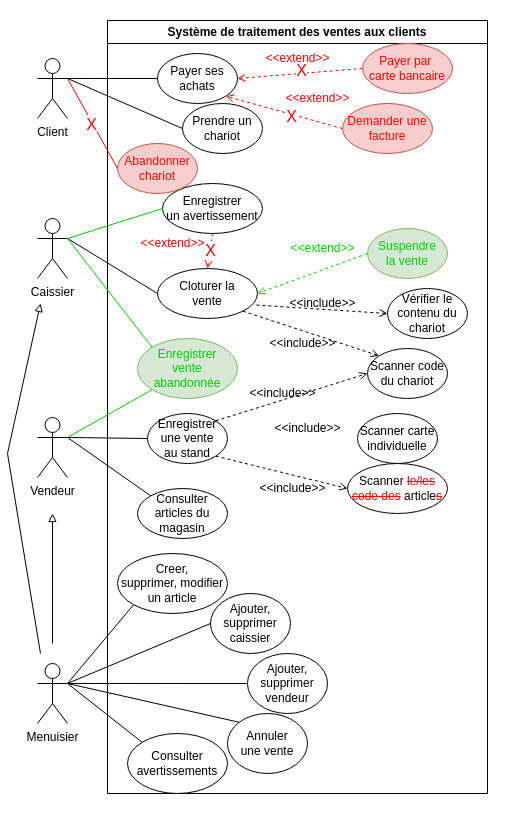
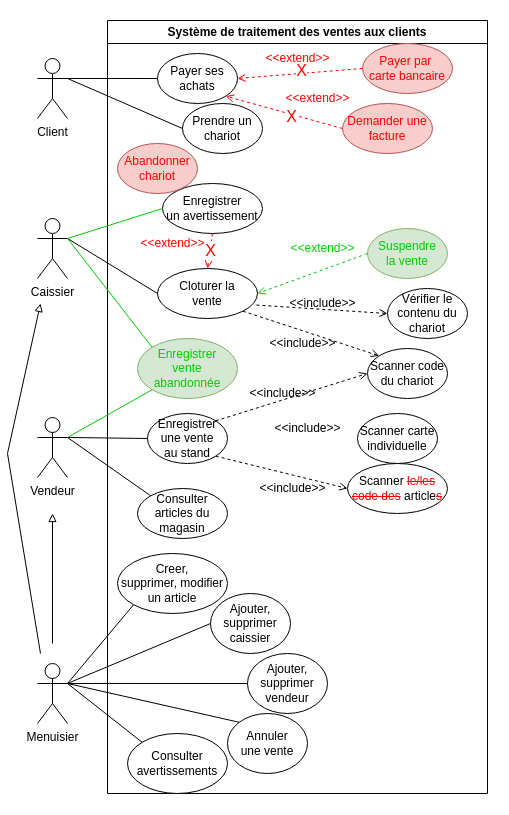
  <mxCell id="0" />
  <mxCell id="1" parent="0" />
  <mxCell id="2" value="Système de traitement des ventes aux clients" style="swimlane;whiteSpace=wrap;html=1;" parent="1" vertex="1"><mxGeometry x="90" y="20" width="380" height="773" as="geometry" /></mxCell>
  <mxCell id="3" value="Enregistrer&lt;br&gt;une vente&lt;br&gt;au stand" style="ellipse;whiteSpace=wrap;html=1;" parent="2" vertex="1"><mxGeometry x="40" y="393" width="80" height="50" as="geometry" /></mxCell>
  <mxCell id="4" value="" style="endArrow=open;dashed=1;html=1;rounded=0;endFill=0;exitX=1;exitY=0;exitDx=0;exitDy=0;entryX=0;entryY=0.5;entryDx=0;entryDy=0;" parent="2" source="3" target="5" edge="1"><mxGeometry width="50" height="50" relative="1" as="geometry"><mxPoint x="350" y="368" as="sourcePoint" /><mxPoint x="160" y="368" as="targetPoint" /></mxGeometry></mxCell>
  <mxCell id="5" value="Scanner code&lt;br&gt;du chariot" style="ellipse;whiteSpace=wrap;html=1;" parent="2" vertex="1"><mxGeometry x="260" y="328" width="80" height="50" as="geometry" /></mxCell>
  <mxCell id="6" value="Scanner carte&lt;br&gt;individuelle" style="ellipse;whiteSpace=wrap;html=1;" parent="2" vertex="1"><mxGeometry x="250" y="393" width="80" height="50" as="geometry" /></mxCell>
  <mxCell id="7" value="Scanner &lt;strike style=&quot;color: rgb(255, 0, 0);&quot;&gt;le/les code des&lt;/strike&gt; article&lt;font color=&quot;#ff0000&quot;&gt;&lt;strike&gt;s&lt;/strike&gt;&lt;/font&gt;" style="ellipse;whiteSpace=wrap;html=1;" parent="2" vertex="1"><mxGeometry x="240" y="443" width="100" height="50" as="geometry" /></mxCell>
  <mxCell id="8" value="" style="endArrow=open;dashed=1;html=1;rounded=0;endFill=0;exitX=1;exitY=1;exitDx=0;exitDy=0;entryX=0;entryY=0.5;entryDx=0;entryDy=0;" parent="2" source="3" target="7" edge="1"><mxGeometry width="50" height="50" relative="1" as="geometry"><mxPoint x="130" y="428" as="sourcePoint" /><mxPoint x="190" y="428" as="targetPoint" /></mxGeometry></mxCell>
  <mxCell id="9" value="Cloturer la&lt;br&gt;vente" style="ellipse;whiteSpace=wrap;html=1;" parent="2" vertex="1"><mxGeometry x="50" y="248" width="100" height="50" as="geometry" /></mxCell>
  <mxCell id="10" value="&amp;lt;&amp;lt;include&amp;gt;&amp;gt;" style="text;html=1;align=center;verticalAlign=middle;resizable=0;points=[];autosize=1;strokeColor=none;fillColor=none;" parent="2" vertex="1"><mxGeometry x="130" y="358" width="90" height="30" as="geometry" /></mxCell>
  <mxCell id="11" value="&amp;lt;&amp;lt;include&amp;gt;&amp;gt;" style="text;html=1;align=center;verticalAlign=middle;resizable=0;points=[];autosize=1;strokeColor=none;fillColor=none;" parent="2" vertex="1"><mxGeometry x="155" y="393" width="90" height="30" as="geometry" /></mxCell>
  <mxCell id="12" value="&amp;lt;&amp;lt;include&amp;gt;&amp;gt;" style="text;html=1;align=center;verticalAlign=middle;resizable=0;points=[];autosize=1;strokeColor=none;fillColor=none;" parent="2" vertex="1"><mxGeometry x="140" y="453" width="90" height="30" as="geometry" /></mxCell>
  <mxCell id="13" value="&amp;lt;&amp;lt;include&amp;gt;&amp;gt;" style="text;html=1;align=center;verticalAlign=middle;resizable=0;points=[];autosize=1;strokeColor=none;fillColor=none;" parent="2" vertex="1"><mxGeometry x="150" y="308" width="90" height="30" as="geometry" /></mxCell>
  <mxCell id="14" value="" style="endArrow=open;dashed=1;html=1;rounded=0;endFill=0;exitX=1;exitY=1;exitDx=0;exitDy=0;entryX=0;entryY=0;entryDx=0;entryDy=0;" parent="2" source="9" target="5" edge="1"><mxGeometry width="50" height="50" relative="1" as="geometry"><mxPoint x="118" y="410" as="sourcePoint" /><mxPoint x="170" y="363" as="targetPoint" /></mxGeometry></mxCell>
  <mxCell id="15" value="&lt;font color=&quot;#00cc00&quot;&gt;Suspendre&lt;br&gt;la vente&lt;/font&gt;" style="ellipse;whiteSpace=wrap;html=1;fillColor=#d5e8d4;strokeColor=#82b366;" parent="2" vertex="1"><mxGeometry x="260" y="208" width="80" height="50" as="geometry" /></mxCell>
  <mxCell id="16" value="" style="endArrow=open;dashed=1;html=1;rounded=0;endFill=0;exitX=0;exitY=0.5;exitDx=0;exitDy=0;entryX=1;entryY=0.5;entryDx=0;entryDy=0;strokeColor=#00CC00;" parent="2" source="15" target="9" edge="1"><mxGeometry width="50" height="50" relative="1" as="geometry"><mxPoint x="182" y="345" as="sourcePoint" /><mxPoint x="128" y="301" as="targetPoint" /></mxGeometry></mxCell>
  <mxCell id="17" value="&lt;font color=&quot;#00cc00&quot;&gt;&amp;lt;&amp;lt;extend&amp;gt;&amp;gt;&lt;/font&gt;" style="text;html=1;align=center;verticalAlign=middle;resizable=0;points=[];autosize=1;strokeColor=none;fillColor=none;" parent="2" vertex="1"><mxGeometry x="170" y="213" width="90" height="30" as="geometry" /></mxCell>
  <mxCell id="18" value="Vérifier le&lt;br&gt;contenu du&lt;br&gt;chariot" style="ellipse;whiteSpace=wrap;html=1;" parent="2" vertex="1"><mxGeometry x="280" y="268" width="80" height="50" as="geometry" /></mxCell>
  <mxCell id="19" value="&amp;lt;&amp;lt;include&amp;gt;&amp;gt;" style="text;html=1;align=center;verticalAlign=middle;resizable=0;points=[];autosize=1;strokeColor=none;fillColor=none;" parent="2" vertex="1"><mxGeometry x="170" y="268" width="90" height="30" as="geometry" /></mxCell>
  <mxCell id="20" value="" style="endArrow=open;dashed=1;html=1;rounded=0;endFill=0;exitX=0.989;exitY=0.731;exitDx=0;exitDy=0;entryX=0;entryY=0.5;entryDx=0;entryDy=0;exitPerimeter=0;" parent="2" source="9" target="18" edge="1"><mxGeometry width="50" height="50" relative="1" as="geometry"><mxPoint x="140" y="283" as="sourcePoint" /><mxPoint x="210" y="243" as="targetPoint" /></mxGeometry></mxCell>
  <mxCell id="21" style="edgeStyle=orthogonalEdgeStyle;rounded=0;orthogonalLoop=1;jettySize=auto;html=1;exitX=0.5;exitY=1;exitDx=0;exitDy=0;" parent="2" source="18" target="18" edge="1"><mxGeometry relative="1" as="geometry" /></mxCell>
  <mxCell id="22" value="Ajouter, supprimer&lt;br&gt;caissier" style="ellipse;whiteSpace=wrap;html=1;" parent="2" vertex="1"><mxGeometry x="103" y="573" width="80" height="60" as="geometry" /></mxCell>
  <mxCell id="23" value="Creer, &lt;br&gt;supprimer, modifier &lt;br&gt;un article" style="ellipse;whiteSpace=wrap;html=1;" parent="2" vertex="1"><mxGeometry x="10" y="533" width="110" height="60" as="geometry" /></mxCell>
  <mxCell id="24" value="Ajouter,&lt;br&gt;supprimer&lt;br&gt;vendeur" style="ellipse;whiteSpace=wrap;html=1;" parent="2" vertex="1"><mxGeometry x="140" y="633" width="80" height="60" as="geometry" /></mxCell>
  <mxCell id="25" value="Consulter&lt;br&gt;avertissements" style="ellipse;whiteSpace=wrap;html=1;" parent="2" vertex="1"><mxGeometry x="20" y="713" width="100" height="60" as="geometry" /></mxCell>
  <mxCell id="26" value="Annuler&lt;br&gt;une vente" style="ellipse;whiteSpace=wrap;html=1;" parent="2" vertex="1"><mxGeometry x="120" y="693" width="80" height="60" as="geometry" /></mxCell>
  <mxCell id="27" value="Consulter articles du&lt;br&gt;magasin" style="ellipse;whiteSpace=wrap;html=1;" parent="2" vertex="1"><mxGeometry x="30" y="468" width="90" height="50" as="geometry" /></mxCell>
  <mxCell id="28" value="&lt;font color=&quot;#00cc00&quot;&gt;Enregistrer&lt;br&gt;vente&lt;br&gt;abandonnée&lt;/font&gt;" style="ellipse;whiteSpace=wrap;html=1;fillColor=#d5e8d4;strokeColor=#82b366;" parent="2" vertex="1"><mxGeometry x="30" y="318" width="100" height="60" as="geometry" /></mxCell>
  <mxCell id="29" value="Enregistrer&lt;br&gt;un avertissement" style="ellipse;whiteSpace=wrap;html=1;" parent="2" vertex="1"><mxGeometry x="55" y="163" width="100" height="50" as="geometry" /></mxCell>
  <mxCell id="30" value="" style="endArrow=block;html=1;rounded=0;endFill=0;" parent="2" edge="1"><mxGeometry width="50" height="50" relative="1" as="geometry"><mxPoint x="-55" y="623" as="sourcePoint" /><mxPoint x="-55" y="493" as="targetPoint" /></mxGeometry></mxCell>
  <mxCell id="31" value="" style="endArrow=block;html=1;rounded=0;endFill=0;" parent="2" edge="1"><mxGeometry width="50" height="50" relative="1" as="geometry"><mxPoint x="-67" y="633" as="sourcePoint" /><mxPoint x="-67" y="283" as="targetPoint" /><Array as="points"><mxPoint x="-100" y="433" /></Array></mxGeometry></mxCell>
  <mxCell id="32" value="Payer ses&lt;br&gt;achats" style="ellipse;whiteSpace=wrap;html=1;" parent="2" vertex="1"><mxGeometry x="50" y="33" width="80" height="50" as="geometry" /></mxCell>
  <mxCell id="33" value="Prendre un&lt;br&gt;chariot" style="ellipse;whiteSpace=wrap;html=1;" parent="2" vertex="1"><mxGeometry x="75" y="83" width="80" height="50" as="geometry" /></mxCell>
  <mxCell id="34" value="Payer par&amp;nbsp;&lt;br&gt;carte bancaire" style="ellipse;whiteSpace=wrap;html=1;fillColor=#f8cecc;strokeColor=#b85450;fontColor=#FF0000;" parent="2" vertex="1"><mxGeometry x="255" y="23" width="90" height="50" as="geometry" /></mxCell>
  <mxCell id="35" value="Demander une&lt;br&gt;facture" style="ellipse;whiteSpace=wrap;html=1;fillColor=#f8cecc;strokeColor=#b85450;fontColor=#FF0000;" parent="2" vertex="1"><mxGeometry x="235" y="83" width="90" height="50" as="geometry" /></mxCell>
  <mxCell id="36" value="" style="endArrow=open;dashed=1;html=1;rounded=0;endFill=0;exitX=0;exitY=0.5;exitDx=0;exitDy=0;entryX=1;entryY=1;entryDx=0;entryDy=0;strokeColor=#FF0000;" parent="2" source="35" target="32" edge="1"><mxGeometry width="50" height="50" relative="1" as="geometry"><mxPoint x="139" y="295" as="sourcePoint" /><mxPoint x="290" y="303" as="targetPoint" /></mxGeometry></mxCell>
  <mxCell id="37" value="&lt;font color=&quot;#ff0000&quot; style=&quot;font-size: 16px;&quot;&gt;X&lt;/font&gt;" style="edgeLabel;html=1;align=center;verticalAlign=middle;resizable=0;points=[];" parent="36" vertex="1" connectable="0"><mxGeometry x="-0.13" y="2" relative="1" as="geometry"><mxPoint as="offset" /></mxGeometry></mxCell>
  <mxCell id="38" value="" style="endArrow=open;dashed=1;html=1;rounded=0;endFill=0;exitX=0;exitY=0.5;exitDx=0;exitDy=0;entryX=1;entryY=0.5;entryDx=0;entryDy=0;strokeColor=#FF0000;" parent="2" source="34" target="32" edge="1"><mxGeometry width="50" height="50" relative="1" as="geometry"><mxPoint x="193" y="148" as="sourcePoint" /><mxPoint x="140" y="68" as="targetPoint" /></mxGeometry></mxCell>
  <mxCell id="39" value="&lt;font color=&quot;#ff0000&quot; style=&quot;font-size: 16px;&quot;&gt;X&lt;/font&gt;" style="edgeLabel;html=1;align=center;verticalAlign=middle;resizable=0;points=[];" parent="38" vertex="1" connectable="0"><mxGeometry x="-0.029" y="-3" relative="1" as="geometry"><mxPoint as="offset" /></mxGeometry></mxCell>
  <mxCell id="40" value="&lt;font color=&quot;#ff0000&quot;&gt;&amp;lt;&amp;lt;extend&amp;gt;&amp;gt;&lt;/font&gt;" style="text;html=1;align=center;verticalAlign=middle;resizable=0;points=[];autosize=1;strokeColor=none;fillColor=none;" parent="2" vertex="1"><mxGeometry x="145" y="23" width="90" height="30" as="geometry" /></mxCell>
  <mxCell id="41" value="&lt;font color=&quot;#ff0000&quot;&gt;&amp;lt;&amp;lt;extend&amp;gt;&amp;gt;&lt;/font&gt;" style="text;html=1;align=center;verticalAlign=middle;resizable=0;points=[];autosize=1;strokeColor=none;fillColor=none;" parent="2" vertex="1"><mxGeometry x="165" y="63" width="90" height="30" as="geometry" /></mxCell>
  <mxCell id="42" value="&lt;font color=&quot;#ff0000&quot;&gt;Abandonner&lt;br&gt;chariot&lt;/font&gt;" style="ellipse;whiteSpace=wrap;html=1;fillColor=#f8cecc;strokeColor=#b85450;" parent="2" vertex="1"><mxGeometry x="10" y="123" width="80" height="50" as="geometry" /></mxCell>
  <mxCell id="43" value="" style="endArrow=open;dashed=1;html=1;rounded=0;endFill=0;exitX=0.5;exitY=1;exitDx=0;exitDy=0;entryX=0.5;entryY=0;entryDx=0;entryDy=0;strokeColor=#FF0000;" parent="2" source="29" target="9" edge="1"><mxGeometry width="50" height="50" relative="1" as="geometry"><mxPoint x="270" y="243" as="sourcePoint" /><mxPoint x="140" y="283" as="targetPoint" /></mxGeometry></mxCell>
  <mxCell id="44" value="&lt;font color=&quot;#ff0000&quot; style=&quot;font-size: 16px;&quot;&gt;X&lt;/font&gt;" style="edgeLabel;html=1;align=center;verticalAlign=middle;resizable=0;points=[];" parent="43" vertex="1" connectable="0"><mxGeometry x="-0.028" relative="1" as="geometry"><mxPoint as="offset" /></mxGeometry></mxCell>
  <mxCell id="45" value="&lt;font color=&quot;#ff0000&quot;&gt;&amp;lt;&amp;lt;extend&amp;gt;&amp;gt;&lt;/font&gt;" style="text;html=1;align=center;verticalAlign=middle;resizable=0;points=[];autosize=1;strokeColor=none;fillColor=none;" parent="2" vertex="1"><mxGeometry x="20" y="208" width="90" height="30" as="geometry" /></mxCell>
  <mxCell id="46" value="Client" style="shape=umlActor;verticalLabelPosition=bottom;verticalAlign=top;html=1;outlineConnect=0;" parent="1" vertex="1"><mxGeometry x="20" y="58" width="30" height="60" as="geometry" /></mxCell>
  <mxCell id="47" value="" style="endArrow=none;html=1;rounded=0;exitX=1;exitY=0.333;exitDx=0;exitDy=0;exitPerimeter=0;entryX=0;entryY=0.5;entryDx=0;entryDy=0;" parent="1" source="46" target="32" edge="1"><mxGeometry width="50" height="50" relative="1" as="geometry"><mxPoint x="20" y="493" as="sourcePoint" /><mxPoint x="140" y="493" as="targetPoint" /></mxGeometry></mxCell>
  <mxCell id="48" value="" style="endArrow=none;html=1;rounded=0;entryX=0;entryY=0.5;entryDx=0;entryDy=0;exitX=1;exitY=0.333;exitDx=0;exitDy=0;exitPerimeter=0;" parent="1" source="46" target="33" edge="1"><mxGeometry width="50" height="50" relative="1" as="geometry"><mxPoint x="30" y="63" as="sourcePoint" /><mxPoint x="150" y="53" as="targetPoint" /></mxGeometry></mxCell>
  <mxCell id="49" value="Caissier" style="shape=umlActor;verticalLabelPosition=bottom;verticalAlign=top;html=1;outlineConnect=0;" parent="1" vertex="1"><mxGeometry x="20" y="218" width="30" height="60" as="geometry" /></mxCell>
  <mxCell id="50" value="" style="endArrow=none;html=1;rounded=0;exitX=1;exitY=0.333;exitDx=0;exitDy=0;exitPerimeter=0;entryX=0;entryY=0.5;entryDx=0;entryDy=0;" parent="1" source="49" target="9" edge="1"><mxGeometry width="50" height="50" relative="1" as="geometry"><mxPoint x="20" y="8" as="sourcePoint" /><mxPoint x="150" y="8" as="targetPoint" /></mxGeometry></mxCell>
  <mxCell id="51" value="" style="endArrow=none;html=1;rounded=0;exitX=1;exitY=0.333;exitDx=0;exitDy=0;exitPerimeter=0;entryX=0;entryY=0;entryDx=0;entryDy=0;strokeColor=#00CC00;" parent="1" source="49" target="28" edge="1"><mxGeometry width="50" height="50" relative="1" as="geometry"><mxPoint x="20" y="448" as="sourcePoint" /><mxPoint x="140" y="448" as="targetPoint" /></mxGeometry></mxCell>
  <mxCell id="52" value="" style="endArrow=none;html=1;rounded=0;exitX=1;exitY=0.333;exitDx=0;exitDy=0;exitPerimeter=0;entryX=0;entryY=0.5;entryDx=0;entryDy=0;fontColor=default;labelBackgroundColor=none;strokeColor=#00CC00;" parent="1" source="49" target="29" edge="1"><mxGeometry width="50" height="50" relative="1" as="geometry"><mxPoint x="20" y="248" as="sourcePoint" /><mxPoint x="150" y="303" as="targetPoint" /></mxGeometry></mxCell>
  <mxCell id="53" value="Vendeur" style="shape=umlActor;verticalLabelPosition=bottom;verticalAlign=top;html=1;outlineConnect=0;" parent="1" vertex="1"><mxGeometry x="20" y="417" width="30" height="60" as="geometry" /></mxCell>
  <mxCell id="54" value="" style="endArrow=none;html=1;rounded=0;exitX=1;exitY=0.333;exitDx=0;exitDy=0;exitPerimeter=0;entryX=0;entryY=0.5;entryDx=0;entryDy=0;" parent="1" source="53" target="3" edge="1"><mxGeometry width="50" height="50" relative="1" as="geometry"><mxPoint x="20" y="183" as="sourcePoint" /><mxPoint x="130" y="438" as="targetPoint" /></mxGeometry></mxCell>
  <mxCell id="55" value="" style="endArrow=none;html=1;rounded=0;exitX=1;exitY=0.333;exitDx=0;exitDy=0;exitPerimeter=0;entryX=0;entryY=0;entryDx=0;entryDy=0;" parent="1" source="53" target="27" edge="1"><mxGeometry width="50" height="50" relative="1" as="geometry"><mxPoint x="20" y="448" as="sourcePoint" /><mxPoint x="120" y="488" as="targetPoint" /></mxGeometry></mxCell>
  <mxCell id="56" value="" style="endArrow=none;html=1;rounded=0;entryX=0;entryY=1;entryDx=0;entryDy=0;exitX=1;exitY=0.333;exitDx=0;exitDy=0;exitPerimeter=0;strokeColor=#00CC00;" parent="1" source="53" target="28" edge="1"><mxGeometry width="50" height="50" relative="1" as="geometry"><mxPoint x="30" y="418" as="sourcePoint" /><mxPoint x="145" y="357" as="targetPoint" /></mxGeometry></mxCell>
  <mxCell id="57" value="Menuisier" style="shape=umlActor;verticalLabelPosition=bottom;verticalAlign=top;html=1;outlineConnect=0;" parent="1" vertex="1"><mxGeometry x="20" y="663" width="30" height="60" as="geometry" /></mxCell>
  <mxCell id="58" value="" style="endArrow=none;html=1;rounded=0;exitX=1;exitY=0.333;exitDx=0;exitDy=0;exitPerimeter=0;entryX=0;entryY=1;entryDx=0;entryDy=0;" parent="1" source="57" target="23" edge="1"><mxGeometry width="50" height="50" relative="1" as="geometry"><mxPoint x="60" y="598" as="sourcePoint" /><mxPoint x="110" y="548" as="targetPoint" /></mxGeometry></mxCell>
  <mxCell id="59" value="" style="endArrow=none;html=1;rounded=0;exitX=1;exitY=0.333;exitDx=0;exitDy=0;exitPerimeter=0;entryX=0;entryY=0.5;entryDx=0;entryDy=0;" parent="1" source="57" target="22" edge="1"><mxGeometry width="50" height="50" relative="1" as="geometry"><mxPoint x="20" y="588" as="sourcePoint" /><mxPoint x="160" y="633" as="targetPoint" /></mxGeometry></mxCell>
  <mxCell id="60" value="" style="endArrow=none;html=1;rounded=0;exitX=1;exitY=0.333;exitDx=0;exitDy=0;exitPerimeter=0;entryX=0;entryY=0;entryDx=0;entryDy=0;" parent="1" source="57" target="25" edge="1"><mxGeometry width="50" height="50" relative="1" as="geometry"><mxPoint x="20" y="643" as="sourcePoint" /><mxPoint x="160" y="693" as="targetPoint" /></mxGeometry></mxCell>
  <mxCell id="61" value="" style="endArrow=none;html=1;rounded=0;exitX=1;exitY=0.333;exitDx=0;exitDy=0;exitPerimeter=0;entryX=0;entryY=0.5;entryDx=0;entryDy=0;" parent="1" source="57" target="24" edge="1"><mxGeometry width="50" height="50" relative="1" as="geometry"><mxPoint x="20" y="643" as="sourcePoint" /><mxPoint x="230" y="658" as="targetPoint" /></mxGeometry></mxCell>
  <mxCell id="62" value="" style="endArrow=none;html=1;rounded=0;exitX=1;exitY=0.333;exitDx=0;exitDy=0;exitPerimeter=0;entryX=0;entryY=0;entryDx=0;entryDy=0;" parent="1" source="57" target="26" edge="1"><mxGeometry width="50" height="50" relative="1" as="geometry"><mxPoint x="20" y="643" as="sourcePoint" /><mxPoint x="135" y="737" as="targetPoint" /></mxGeometry></mxCell>
- <mxCell id="63" value="" style="endArrow=none;html=1;rounded=0;entryX=0;entryY=0.5;entryDx=0;entryDy=0;exitX=1;exitY=0.333;exitDx=0;exitDy=0;exitPerimeter=0;strokeColor=#FF0000;" parent="1" source="46" target="42" edge="1"><mxGeometry width="50" height="50" relative="1" as="geometry"><mxPoint x="53" y="83" as="sourcePoint" /><mxPoint x="150" y="138" as="targetPoint" /></mxGeometry></mxCell>
- <mxCell id="64" value="&lt;font color=&quot;#ff0000&quot; style=&quot;font-size: 16px;&quot;&gt;X&lt;/font&gt;" style="edgeLabel;html=1;align=center;verticalAlign=middle;resizable=0;points=[];" parent="63" vertex="1" connectable="0"><mxGeometry x="-0.012" y="-2" relative="1" as="geometry"><mxPoint as="offset" /></mxGeometry></mxCell>
